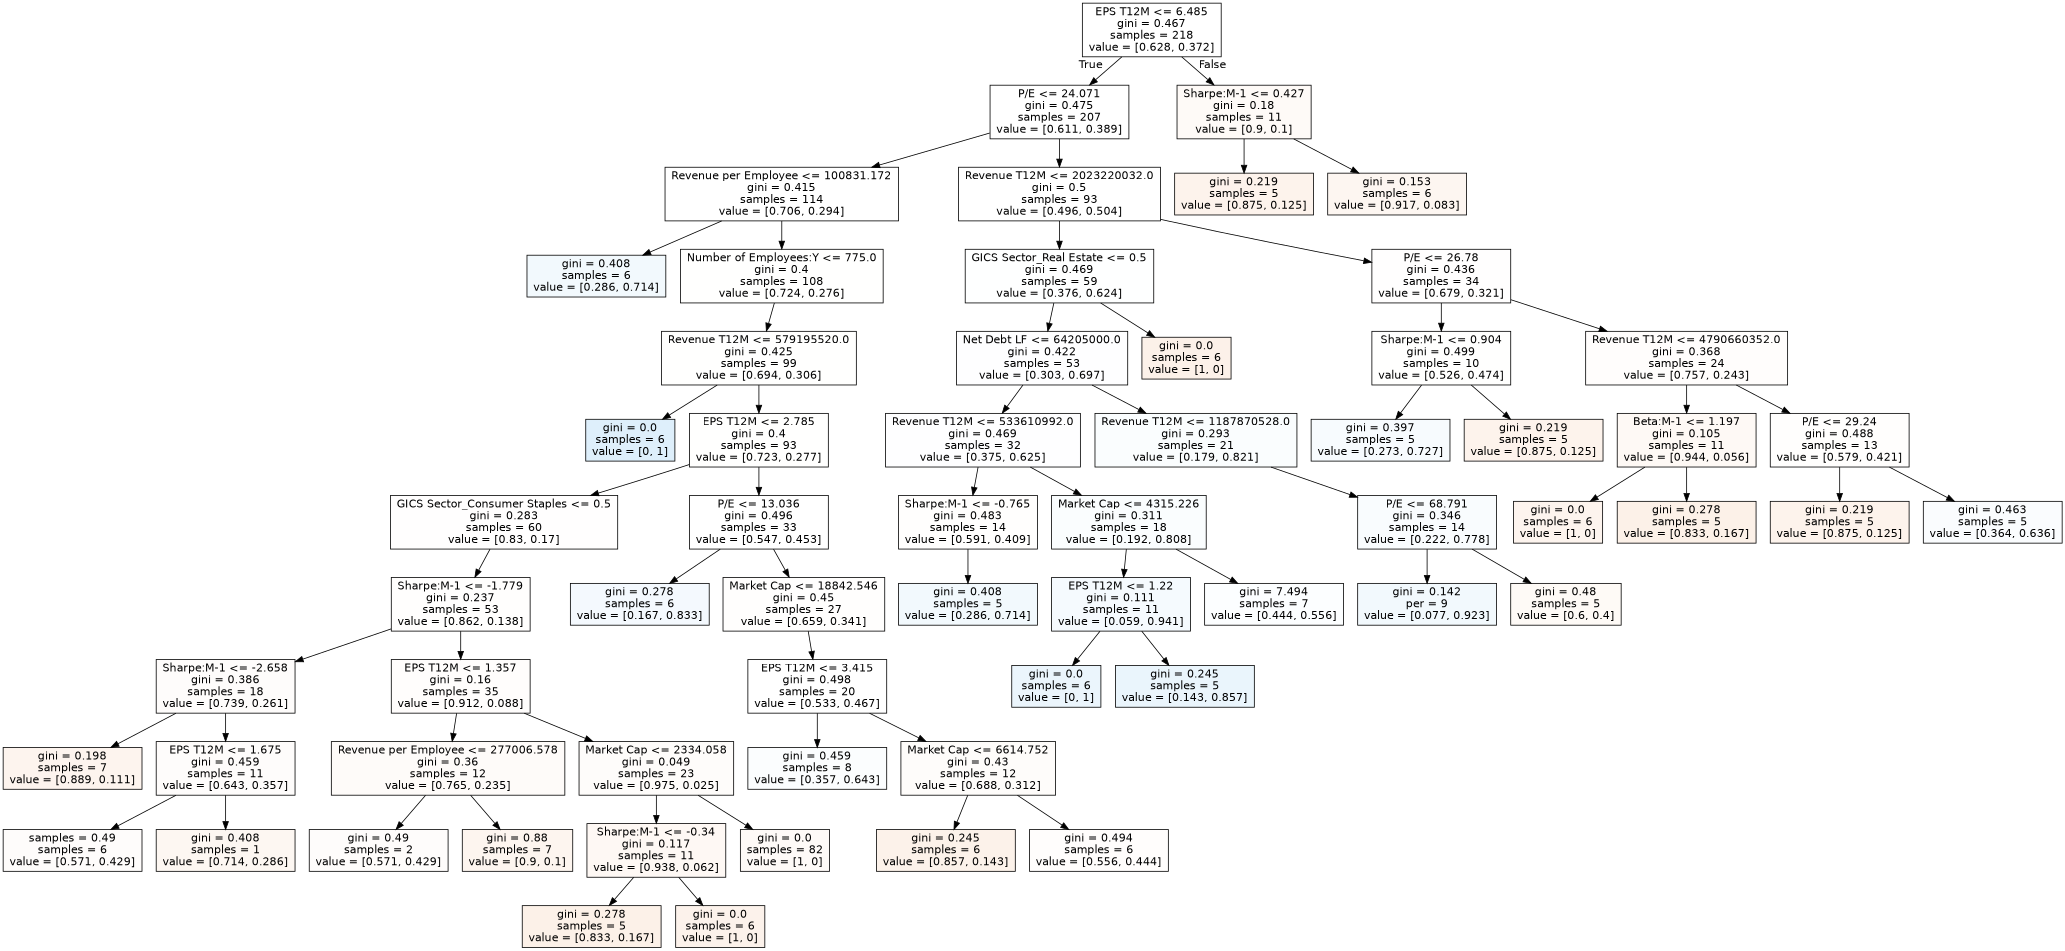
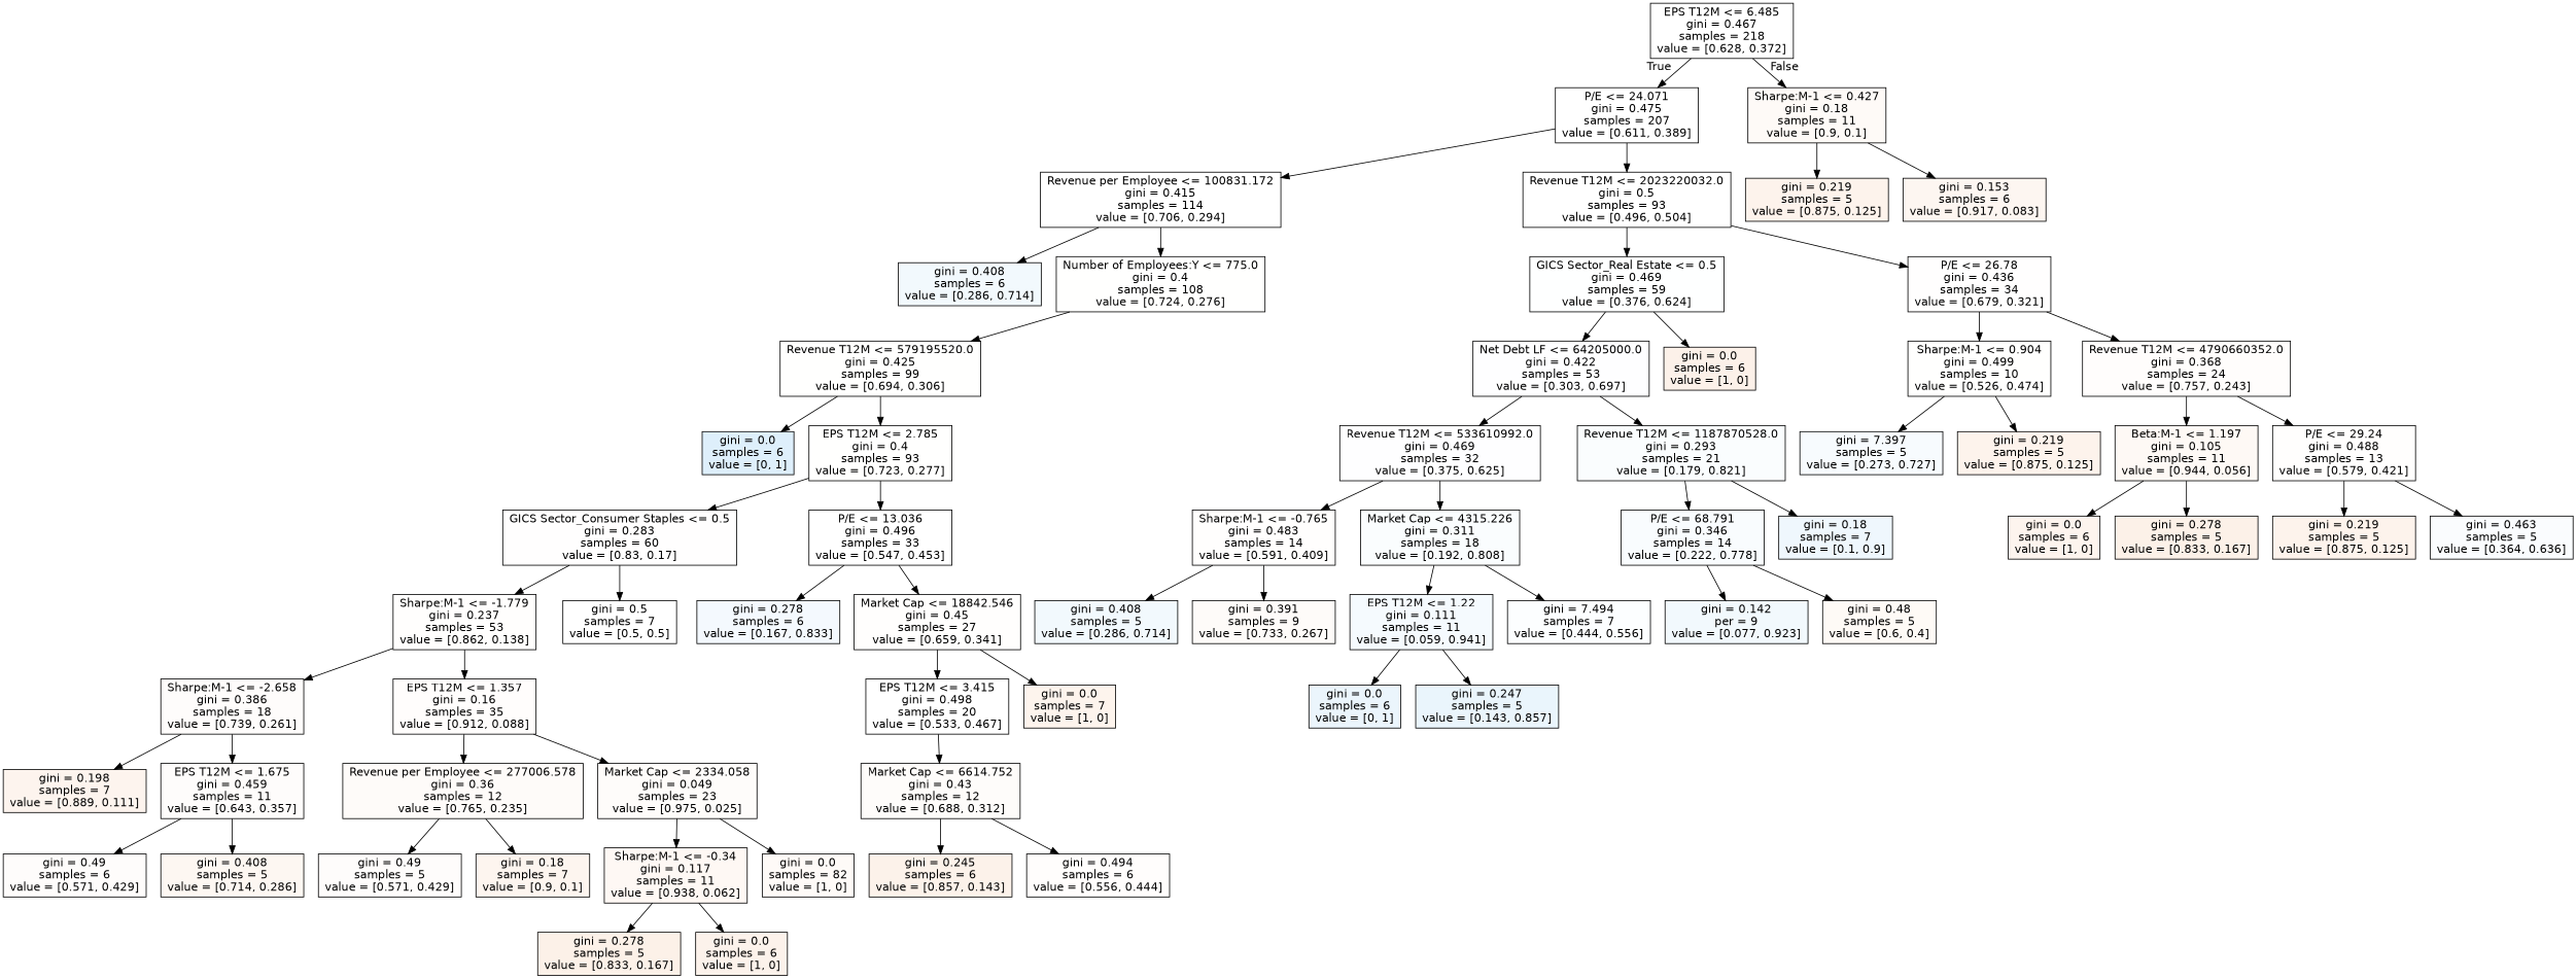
  digraph {
    node [color=black fillcolor="#ffffff" fontname=helvetica shape=box style=filled]
    edge [fontname=helvetica]
    n1 [label="EPS T12M <= 6.485\ngini = 0.467\nsamples = 218\nvalue = [0.628, 0.372]"]
    n2 [label="P/E <= 24.071\ngini = 0.475\nsamples = 207\nvalue = [0.611, 0.389]"]
    n3 [fillcolor="#fefaf7" label="Sharpe:M-1 <= 0.427\ngini = 0.18\nsamples = 11\nvalue = [0.9, 0.1]"]
    n4 [label="Revenue per Employee <= 100831.172\ngini = 0.415\nsamples = 114\nvalue = [0.706, 0.294]"]
    n5 [label="Revenue T12M <= 2023220032.0\ngini = 0.5\nsamples = 93\nvalue = [0.496, 0.504]"]
    n6 [fillcolor="#fdf3ec" label="gini = 0.219\nsamples = 5\nvalue = [0.875, 0.125]"]
    n7 [fillcolor="#fdf6f1" label="gini = 0.153\nsamples = 6\nvalue = [0.917, 0.083]"]
    n8 [fillcolor="#f2f9fd" label="gini = 0.408\nsamples = 6\nvalue = [0.286, 0.714]"]
    n9 [fillcolor="#fffffe" label="Number of Employees:Y <= 775.0\ngini = 0.4\nsamples = 108\nvalue = [0.724, 0.276]"]
    n10 [fillcolor="#feffff" label="GICS Sector_Real Estate <= 0.5\ngini = 0.469\nsamples = 59\nvalue = [0.376, 0.624]"]
    n11 [fillcolor="#fffefe" label="P/E <= 26.78\ngini = 0.436\nsamples = 34\nvalue = [0.679, 0.321]"]
    n12 [fillcolor="#fffffe" label="Revenue T12M <= 579195520.0\ngini = 0.425\nsamples = 99\nvalue = [0.694, 0.306]"]
    n13 [fillcolor="#deeffb" label="gini = 0.0\nsamples = 6\nvalue = [0, 1]"]
    n14 [fillcolor="#fffffe" label="EPS T12M <= 2.785\ngini = 0.4\nsamples = 93\nvalue = [0.723, 0.277]"]
    n15 [fillcolor="#fffefe" label="GICS Sector_Consumer Staples <= 0.5\ngini = 0.283\nsamples = 60\nvalue = [0.83, 0.17]"]
    n16 [label="P/E <= 13.036\ngini = 0.496\nsamples = 33\nvalue = [0.547, 0.453]"]
    n17 [fillcolor="#fffefd" label="Sharpe:M-1 <= -1.779\ngini = 0.237\nsamples = 53\nvalue = [0.862, 0.138]"]
+   n18 [label="gini = 0.5\nsamples = 7\nvalue = [0.5, 0.5]"]
    n19 [fillcolor="#f4f9fe" label="gini = 0.278\nsamples = 6\nvalue = [0.167, 0.833]"]
    n20 [fillcolor="#fffefd" label="Market Cap <= 18842.546\ngini = 0.45\nsamples = 27\nvalue = [0.659, 0.341]"]
    n21 [fillcolor="#fefcfb" label="Sharpe:M-1 <= -2.658\ngini = 0.386\nsamples = 18\nvalue = [0.739, 0.261]"]
    n22 [fillcolor="#fffdfc" label="EPS T12M <= 1.357\ngini = 0.16\nsamples = 35\nvalue = [0.912, 0.088]"]
    n23 [fillcolor="#fdf4ee" label="gini = 0.198\nsamples = 7\nvalue = [0.889, 0.111]"]
    n24 [fillcolor="#fefcfb" label="EPS T12M <= 1.675\ngini = 0.459\nsamples = 11\nvalue = [0.643, 0.357]"]
    n25 [fillcolor="#fefbf9" label="Revenue per Employee <= 277006.578\ngini = 0.36\nsamples = 12\nvalue = [0.765, 0.235]"]
    n26 [fillcolor="#fefcfa" label="Market Cap <= 2334.058\ngini = 0.049\nsamples = 23\nvalue = [0.975, 0.025]"]
-   n27 [fillcolor="#fefcfb" label="samples = 0.49\nsamples = 6\nvalue = [0.571, 0.429]"]
-   n28 [fillcolor="#fdf7f2" label="gini = 0.408\nsamples = 1\nvalue = [0.714, 0.286]"]
-   n29 [fillcolor="#fefcfb" label="gini = 0.49\nsamples = 2\nvalue = [0.571, 0.429]"]
-   n30 [fillcolor="#fdf5ef" label="gini = 0.88\nsamples = 7\nvalue = [0.9, 0.1]"]
+   n27 [fillcolor="#fefcfb" label="gini = 0.49\nsamples = 6\nvalue = [0.571, 0.429]"]
+   n28 [fillcolor="#fdf7f2" label="gini = 0.408\nsamples = 5\nvalue = [0.714, 0.286]"]
+   n29 [fillcolor="#fefcfb" label="gini = 0.49\nsamples = 5\nvalue = [0.571, 0.429]"]
+   n30 [fillcolor="#fdf5ef" label="gini = 0.18\nsamples = 7\nvalue = [0.9, 0.1]"]
    n31 [fillcolor="#fef8f4" label="Sharpe:M-1 <= -0.34\ngini = 0.117\nsamples = 11\nvalue = [0.938, 0.062]"]
    n32 [fillcolor="#fefaf7" label="gini = 0.0\nsamples = 82\nvalue = [1, 0]"]
    n33 [fillcolor="#fcf1e8" label="gini = 0.278\nsamples = 5\nvalue = [0.833, 0.167]"]
    n34 [fillcolor="#fcf2eb" label="gini = 0.0\nsamples = 6\nvalue = [1, 0]"]
    n35 [label="EPS T12M <= 3.415\ngini = 0.498\nsamples = 20\nvalue = [0.533, 0.467]"]
-   n37 [fillcolor="#fbfdfe" label="gini = 0.459\nsamples = 8\nvalue = [0.357, 0.643]"]
+   n36 [fillcolor="#fdf4ed" label="gini = 0.0\nsamples = 7\nvalue = [1, 0]"]
    n38 [fillcolor="#fefcfa" label="Market Cap <= 6614.752\ngini = 0.43\nsamples = 12\nvalue = [0.688, 0.312]"]
    n39 [fillcolor="#fcf2ea" label="gini = 0.245\nsamples = 6\nvalue = [0.857, 0.143]"]
    n40 [fillcolor="#fffdfc" label="gini = 0.494\nsamples = 6\nvalue = [0.556, 0.444]"]
    n41 [fillcolor="#fefeff" label="Net Debt LF <= 64205000.0\ngini = 0.422\nsamples = 53\nvalue = [0.303, 0.697]"]
    n42 [fillcolor="#fcf1e9" label="gini = 0.0\nsamples = 6\nvalue = [1, 0]"]
    n43 [fillcolor="#fffffe" label="Sharpe:M-1 <= 0.904\ngini = 0.499\nsamples = 10\nvalue = [0.526, 0.474]"]
    n44 [fillcolor="#fffdfc" label="Revenue T12M <= 4790660352.0\ngini = 0.368\nsamples = 24\nvalue = [0.757, 0.243]"]
    n45 [fillcolor="#fefeff" label="Revenue T12M <= 533610992.0\ngini = 0.469\nsamples = 32\nvalue = [0.375, 0.625]"]
    n46 [fillcolor="#fafdfe" label="Revenue T12M <= 1187870528.0\ngini = 0.293\nsamples = 21\nvalue = [0.179, 0.821]"]
    n47 [fillcolor="#fffefd" label="Sharpe:M-1 <= -0.765\ngini = 0.483\nsamples = 14\nvalue = [0.591, 0.409]"]
    n48 [fillcolor="#fafdfe" label="Market Cap <= 4315.226\ngini = 0.311\nsamples = 18\nvalue = [0.192, 0.808]"]
    n49 [fillcolor="#f9fcfe" label="P/E <= 68.791\ngini = 0.346\nsamples = 14\nvalue = [0.222, 0.778]"]
+   n50 [fillcolor="#eff7fd" label="gini = 0.18\nsamples = 7\nvalue = [0.1, 0.9]"]
    n51 [fillcolor="#f2f9fd" label="gini = 0.408\nsamples = 5\nvalue = [0.286, 0.714]"]
+   n52 [fillcolor="#fefbf9" label="gini = 0.391\nsamples = 9\nvalue = [0.733, 0.267]"]
    n53 [fillcolor="#f5fafe" label="EPS T12M <= 1.22\ngini = 0.111\nsamples = 11\nvalue = [0.059, 0.941]"]
    n54 [fillcolor="#fcfeff" label="gini = 7.494\nsamples = 7\nvalue = [0.444, 0.556]"]
    n55 [fillcolor="#ebf5fc" label="gini = 0.0\nsamples = 6\nvalue = [0, 1]"]
-   n56 [fillcolor="#eaf5fc" label="gini = 0.245\nsamples = 5\nvalue = [0.143, 0.857]"]
+   n56 [fillcolor="#eaf5fc" label="gini = 0.247\nsamples = 5\nvalue = [0.143, 0.857]"]
    n57 [fillcolor="#f2f9fd" label="gini = 0.142\nper = 9\nvalue = [0.077, 0.923]"]
    n58 [fillcolor="#fefaf6" label="gini = 0.48\nsamples = 5\nvalue = [0.6, 0.4]"]
-   n59 [fillcolor="#f7fbfe" label="gini = 0.397\nsamples = 5\nvalue = [0.273, 0.727]"]
+   n59 [fillcolor="#f7fbfe" label="gini = 7.397\nsamples = 5\nvalue = [0.273, 0.727]"]
    n60 [fillcolor="#fdf3ec" label="gini = 0.219\nsamples = 5\nvalue = [0.875, 0.125]"]
    n61 [fillcolor="#fef9f5" label="Beta:M-1 <= 1.197\ngini = 0.105\nsamples = 11\nvalue = [0.944, 0.056]"]
    n62 [fillcolor="#fffefd" label="P/E <= 29.24\ngini = 0.488\nsamples = 13\nvalue = [0.579, 0.421]"]
    n63 [fillcolor="#fdf4ee" label="gini = 0.0\nsamples = 6\nvalue = [1, 0]"]
    n64 [fillcolor="#fcf1e8" label="gini = 0.278\nsamples = 5\nvalue = [0.833, 0.167]"]
    n65 [fillcolor="#fdf3ec" label="gini = 0.219\nsamples = 5\nvalue = [0.875, 0.125]"]
    n66 [fillcolor="#fafcfe" label="gini = 0.463\nsamples = 5\nvalue = [0.364, 0.636]"]
    n1 -> n2 [headlabel=True labelangle=45 labeldistance=2.5]
    n1 -> n3 [headlabel=False labelangle=-45 labeldistance=2.5]
    n2 -> n4
    n2 -> n5
    n3 -> n6
    n3 -> n7
    n4 -> n8
    n4 -> n9
    n5 -> n10
    n5 -> n11
    n9 -> n12
    n10 -> n41
    n10 -> n42
    n11 -> n43
    n11 -> n44
    n12 -> n13
    n12 -> n14
    n14 -> n15
    n14 -> n16
    n15 -> n17
+   n15 -> n18
    n16 -> n19
    n16 -> n20
    n17 -> n21
    n17 -> n22
    n20 -> n35
+   n20 -> n36
    n21 -> n23
    n21 -> n24
    n22 -> n25
    n22 -> n26
    n24 -> n27
    n24 -> n28
    n25 -> n29
    n25 -> n30
    n26 -> n31
    n26 -> n32
    n31 -> n33
    n31 -> n34
-   n35 -> n37
    n35 -> n38
    n38 -> n39
    n38 -> n40
    n41 -> n45
    n41 -> n46
    n43 -> n59
    n43 -> n60
    n44 -> n61
    n44 -> n62
    n45 -> n47
    n45 -> n48
    n46 -> n49
+   n46 -> n50
    n47 -> n51
+   n47 -> n52
    n48 -> n53
    n48 -> n54
    n49 -> n57
    n49 -> n58
    n53 -> n55
    n53 -> n56
    n61 -> n63
    n61 -> n64
    n62 -> n65
    n62 -> n66
  }
